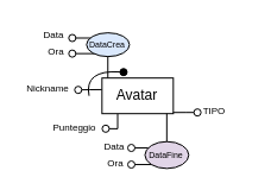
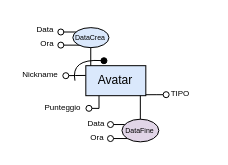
  <mxCell id="0" />
  <mxCell id="1" parent="0" />
  <mxCell id="2" value="&lt;font style=&quot;font-size: 8px;&quot;&gt;Punteggio&lt;/font&gt;" style="text;html=1;align=center;verticalAlign=middle;whiteSpace=wrap;rounded=1;strokeColor=none;" vertex="1" parent="1"><mxGeometry x="38.44" y="94.18" width="49" height="23" as="geometry" /></mxCell>
  <mxCell id="3" style="edgeStyle=orthogonalEdgeStyle;rounded=0;orthogonalLoop=1;jettySize=auto;html=1;exitX=0;exitY=0.25;exitDx=0;exitDy=0;endArrow=oval;endFill=0;" edge="1" parent="1"><mxGeometry relative="1" as="geometry"><mxPoint x="65.32" y="75.18" as="targetPoint" /><mxPoint x="85.32" y="74.95" as="sourcePoint" /><Array as="points"><mxPoint x="75.32" y="75.18" /></Array></mxGeometry></mxCell>
  <mxCell id="4" value="&lt;font style=&quot;font-size: 8px;&quot;&gt;Nickname&lt;/font&gt;" style="text;html=1;align=center;verticalAlign=middle;whiteSpace=wrap;rounded=1;strokeColor=none;" vertex="1" parent="1"><mxGeometry x="25.32" y="61.18" width="30" height="23.5" as="geometry" /></mxCell>
  <mxCell id="5" style="edgeStyle=orthogonalEdgeStyle;rounded=0;orthogonalLoop=1;jettySize=auto;html=1;exitX=0.053;exitY=1.011;exitDx=0;exitDy=0;endArrow=oval;endFill=0;exitPerimeter=0;" edge="1" parent="1"><mxGeometry relative="1" as="geometry"><mxPoint x="88.44" y="107.85" as="targetPoint" /><mxPoint x="98.5" y="95.18" as="sourcePoint" /><Array as="points"><mxPoint x="98.44" y="107.85" /></Array></mxGeometry></mxCell>
  <mxCell id="6" value="" style="curved=1;endArrow=oval;html=1;rounded=0;endFill=1;entryX=0.827;entryY=1.079;entryDx=0;entryDy=0;entryPerimeter=0;" edge="1" parent="1"><mxGeometry width="50" height="50" relative="1" as="geometry"><mxPoint x="74.44" y="80.18" as="sourcePoint" /><mxPoint x="103.44" y="60.234" as="targetPoint" /><Array as="points"><mxPoint x="70.16" y="58.18" /></Array></mxGeometry></mxCell>
  <mxCell id="7" value="&lt;font style=&quot;font-size: 8px;&quot;&gt;Ora&lt;/font&gt;" style="text;html=1;align=center;verticalAlign=middle;whiteSpace=wrap;rounded=1;strokeColor=none;glass=0;" vertex="1" parent="1"><mxGeometry x="22.33" y="34.25" width="50" height="15" as="geometry" /></mxCell>
  <mxCell id="8" value="&lt;font style=&quot;font-size: 8px;&quot;&gt;Data&lt;/font&gt;" style="text;html=1;align=center;verticalAlign=middle;whiteSpace=wrap;rounded=1;strokeColor=none;glass=0;" vertex="1" parent="1"><mxGeometry x="20.33" y="20.26" width="50" height="15" as="geometry" /></mxCell>
  <mxCell id="9" style="edgeStyle=orthogonalEdgeStyle;rounded=0;orthogonalLoop=1;jettySize=auto;html=1;exitX=0;exitY=0;exitDx=0;exitDy=0;endArrow=oval;endFill=0;" edge="1" parent="1"><mxGeometry relative="1" as="geometry"><mxPoint x="60.33" y="31.51" as="targetPoint" /><mxPoint x="79.71" y="31.51" as="sourcePoint" /><Array as="points" /></mxGeometry></mxCell>
  <mxCell id="10" style="edgeStyle=orthogonalEdgeStyle;rounded=0;orthogonalLoop=1;jettySize=auto;html=1;endArrow=oval;endFill=0;" edge="1" parent="1"><mxGeometry relative="1" as="geometry"><mxPoint x="60.33" y="44.63" as="targetPoint" /><mxPoint x="80.33" y="44.63" as="sourcePoint" /><Array as="points" /></mxGeometry></mxCell>
  <mxCell id="11" value="&lt;p style=&quot;line-height: 110%;&quot;&gt;&lt;font style=&quot;font-size: 7px;&quot;&gt;DataCrea&lt;/font&gt;&lt;/p&gt;" style="ellipse;whiteSpace=wrap;html=1;fillColor=#dae8fc;" vertex="1" parent="1"><mxGeometry x="72.33" y="27.13" width="36.12" height="20" as="geometry" /></mxCell>
  <mxCell id="12" value="" style="endArrow=none;html=1;rounded=0;" edge="1" parent="1"><mxGeometry width="50" height="50" relative="1" as="geometry"><mxPoint x="90.26" y="67.13" as="sourcePoint" /><mxPoint x="90.26" y="47.13" as="targetPoint" /></mxGeometry></mxCell>
- <mxCell id="13" value="Avatar" style="whiteSpace=wrap;html=1;align=center;" vertex="1" parent="1"><mxGeometry x="85.32" y="65.18" width="60" height="30" as="geometry" /></mxCell>
+ <mxCell id="13" value="Avatar" style="whiteSpace=wrap;html=1;align=center;fillColor=#dae8fc;" vertex="1" parent="1"><mxGeometry x="85.32" y="65.18" width="60" height="30" as="geometry" /></mxCell>
  <mxCell id="14" value="&lt;font style=&quot;font-size: 8px;&quot;&gt;Ora&lt;/font&gt;" style="text;html=1;align=center;verticalAlign=middle;whiteSpace=wrap;rounded=1;strokeColor=none;glass=0;" vertex="1" parent="1"><mxGeometry x="72.33" y="128" width="50" height="15" as="geometry" /></mxCell>
  <mxCell id="15" value="&lt;font style=&quot;font-size: 8px;&quot;&gt;Data&lt;/font&gt;" style="text;html=1;align=center;verticalAlign=middle;whiteSpace=wrap;rounded=1;strokeColor=none;glass=0;" vertex="1" parent="1"><mxGeometry x="71.46" y="114" width="50" height="15" as="geometry" /></mxCell>
  <mxCell id="16" style="edgeStyle=orthogonalEdgeStyle;rounded=0;orthogonalLoop=1;jettySize=auto;html=1;exitX=0;exitY=0;exitDx=0;exitDy=0;endArrow=oval;endFill=0;" edge="1" parent="1"><mxGeometry relative="1" as="geometry"><mxPoint x="109.99" y="124.04" as="targetPoint" /><mxPoint x="129.37" y="124.04" as="sourcePoint" /><Array as="points" /></mxGeometry></mxCell>
  <mxCell id="17" style="edgeStyle=orthogonalEdgeStyle;rounded=0;orthogonalLoop=1;jettySize=auto;html=1;endArrow=oval;endFill=0;" edge="1" parent="1"><mxGeometry relative="1" as="geometry"><mxPoint x="109.99" y="138.04" as="targetPoint" /><mxPoint x="129.99" y="138.04" as="sourcePoint" /><Array as="points" /></mxGeometry></mxCell>
  <mxCell id="18" value="" style="endArrow=none;html=1;rounded=0;" edge="1" parent="1"><mxGeometry width="50" height="50" relative="1" as="geometry"><mxPoint x="139.84" y="132.48" as="sourcePoint" /><mxPoint x="139.84" y="95.18" as="targetPoint" /></mxGeometry></mxCell>
  <mxCell id="19" value="&lt;p style=&quot;line-height: 110%;&quot;&gt;&lt;font style=&quot;font-size: 7px;&quot;&gt;DataFine&lt;/font&gt;&lt;/p&gt;" style="ellipse;whiteSpace=wrap;html=1;fillColor=#e1d5e7;" vertex="1" parent="1"><mxGeometry x="121.46" y="118.72" width="36.87" height="22.63" as="geometry" /></mxCell>
  <mxCell id="20" style="edgeStyle=orthogonalEdgeStyle;rounded=0;orthogonalLoop=1;jettySize=auto;html=1;exitX=0;exitY=0.25;exitDx=0;exitDy=0;endArrow=oval;endFill=0;" edge="1" parent="1"><mxGeometry relative="1" as="geometry"><mxPoint x="165.64" y="94.18" as="targetPoint" /><mxPoint x="145.32" y="94.23" as="sourcePoint" /><Array as="points"><mxPoint x="155.64" y="94.41" /></Array></mxGeometry></mxCell>
  <mxCell id="21" value="&lt;font style=&quot;font-size: 8px;&quot;&gt;TIPO&lt;/font&gt;" style="text;html=1;align=center;verticalAlign=middle;whiteSpace=wrap;rounded=1;strokeColor=none;glass=0;" vertex="1" parent="1"><mxGeometry x="155.02" y="84.68" width="50" height="15" as="geometry" /></mxCell>
